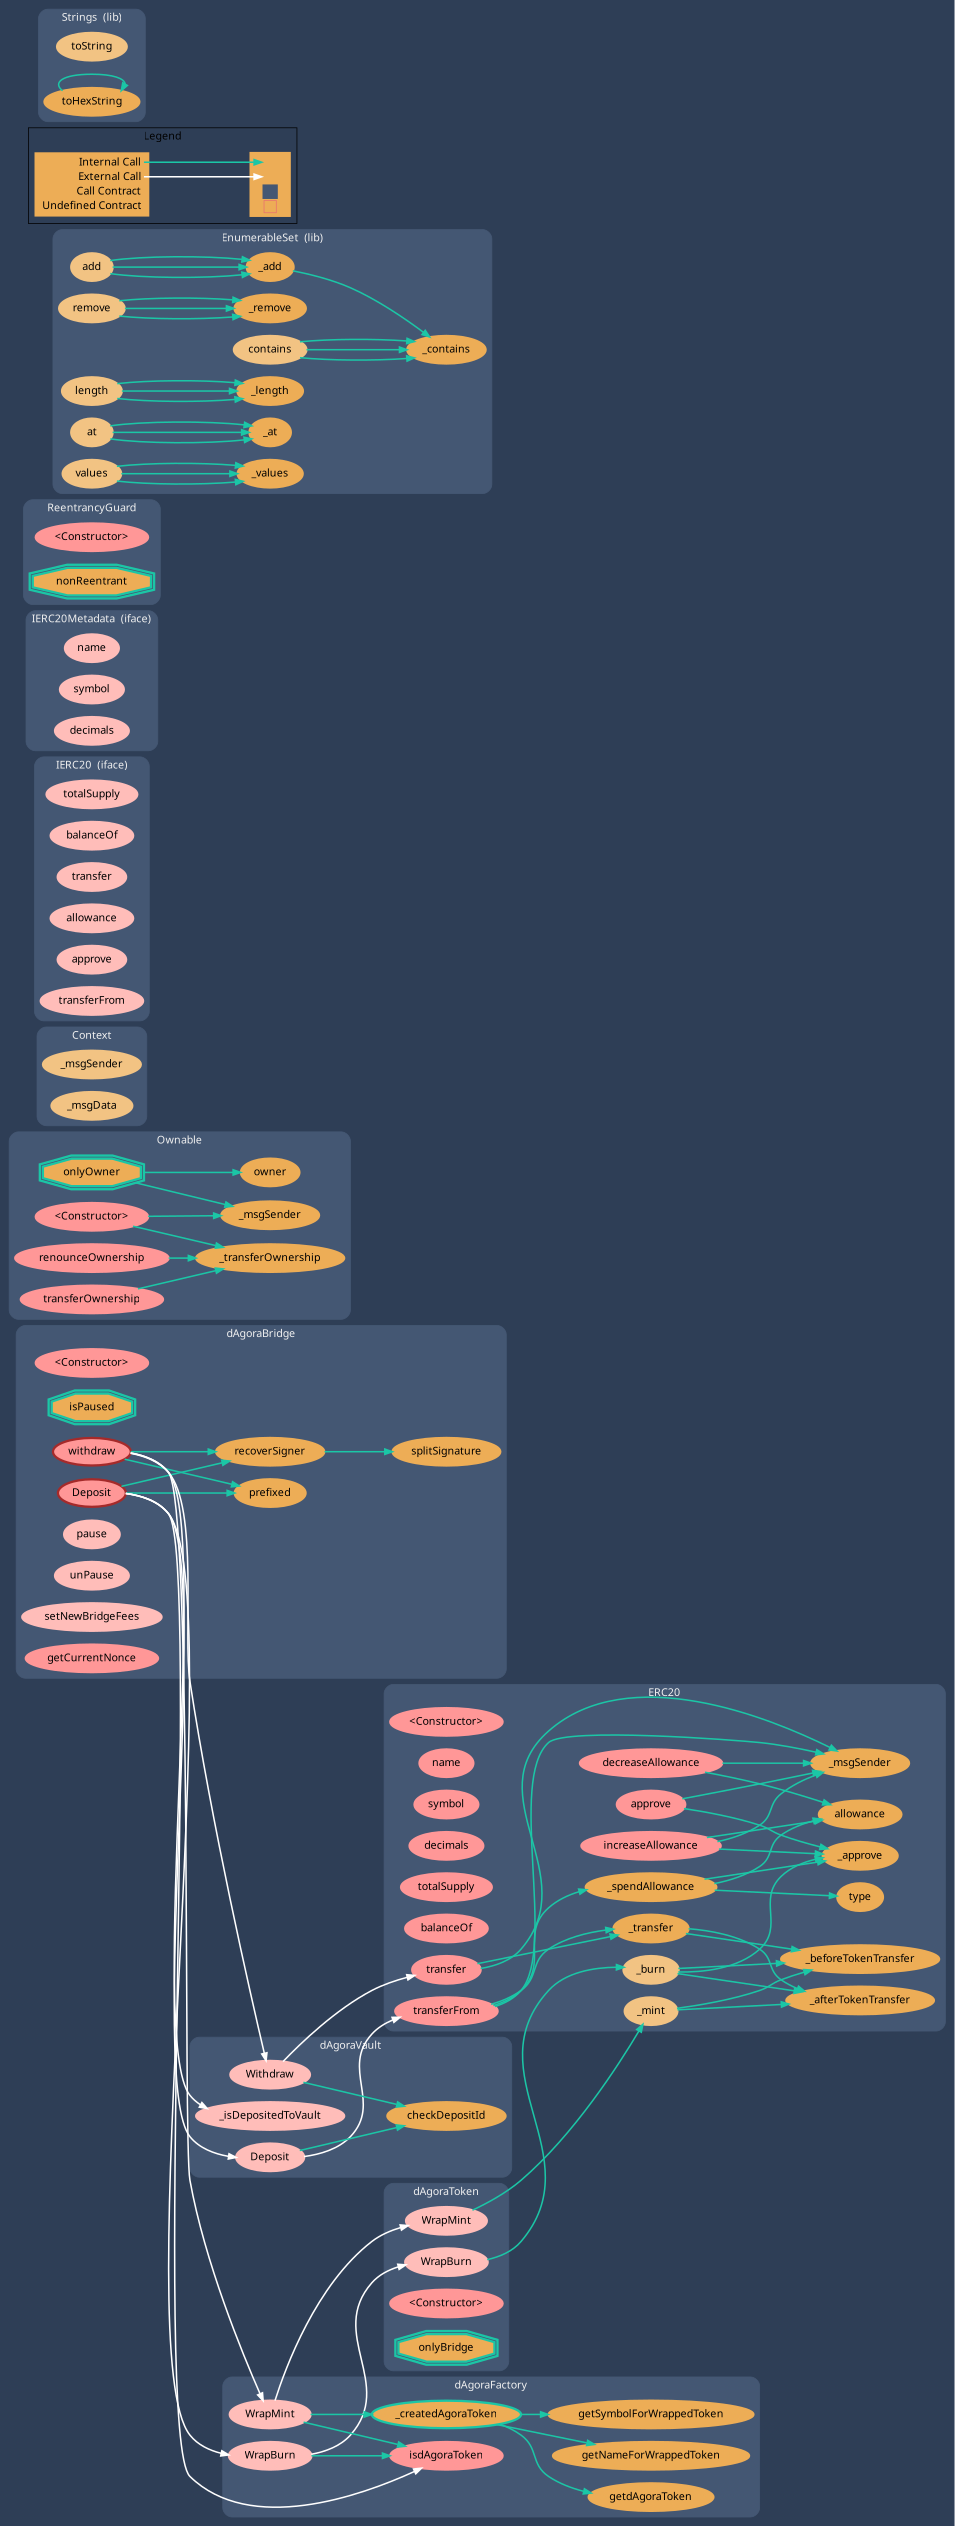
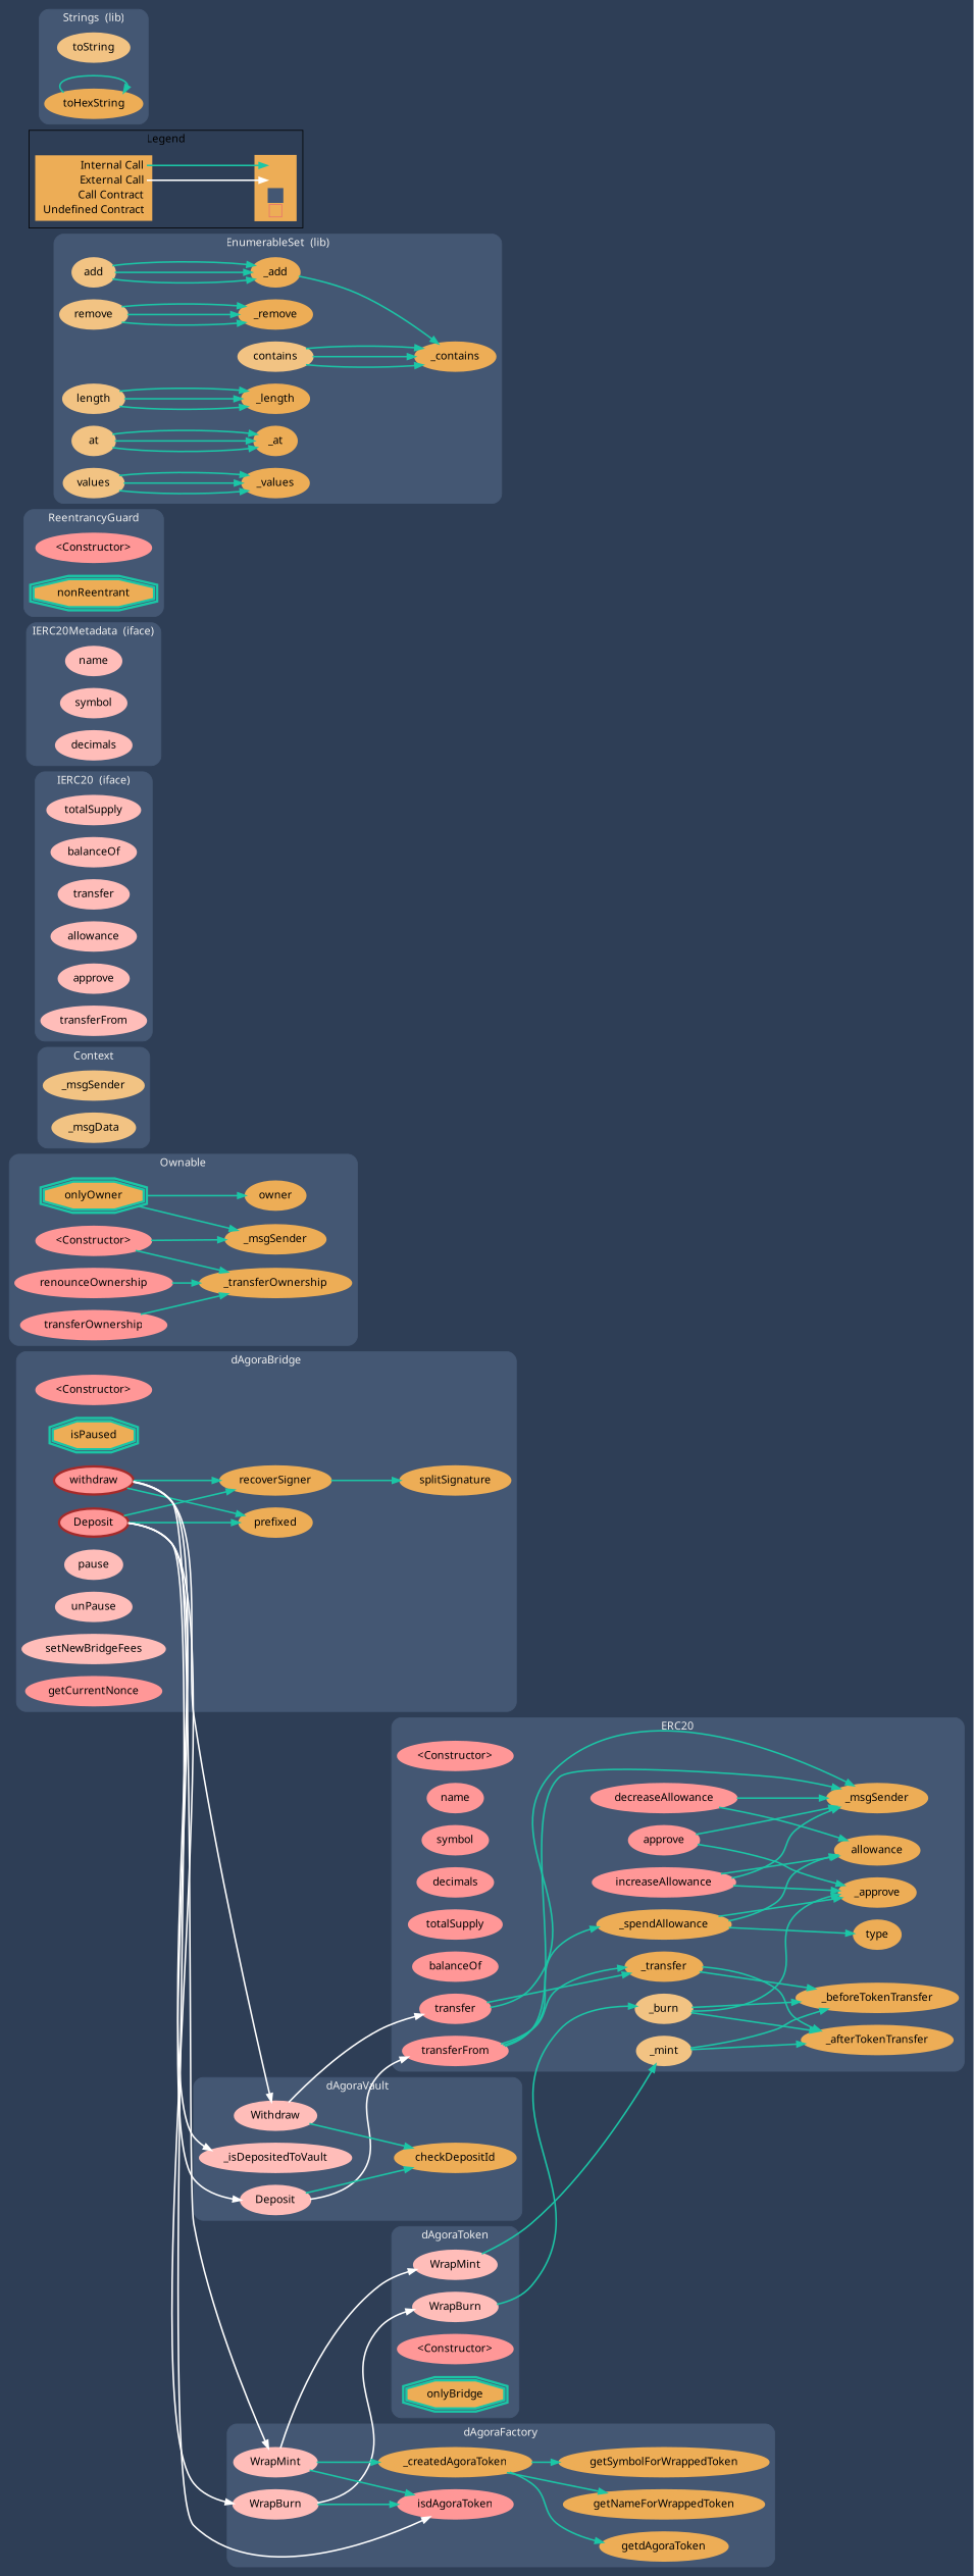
  digraph {
    bgcolor="#2e3e56"
    compound=true
    fontname="Noto Sans"
    rankdir=LR
    node [color="#edad56" fillcolor="#edad56" fontname="Noto Sans" penwidth=3 style=filled]
    edge [color="#1bc6a6" fontname="Noto Sans" penwidth=2]
    n1 [color="#FF9797" fillcolor="#FF9797" label="<Constructor>"]
    n2 [color="#1bc6a6" label=isPaused shape=doubleoctagon]
    n3 [color=brown fillcolor="#FF9797" label=Deposit]
    n4 [color=brown fillcolor="#FF9797" label=withdraw]
    n5 [color="#ffbdb9" fillcolor="#ffbdb9" label=pause]
    n6 [color="#ffbdb9" fillcolor="#ffbdb9" label=unPause]
    n7 [color="#ffbdb9" fillcolor="#ffbdb9" label=setNewBridgeFees]
    n8 [color="#FF9797" fillcolor="#FF9797" label=getCurrentNonce]
    n9 [label=prefixed]
    n10 [label=recoverSigner]
    n11 [label=splitSignature]
    n12 [color="#FF9797" fillcolor="#FF9797" label="<Constructor>"]
    n13 [label=owner]
    n14 [color="#1bc6a6" label=onlyOwner shape=doubleoctagon]
    n15 [color="#FF9797" fillcolor="#FF9797" label=renounceOwnership]
    n16 [color="#FF9797" fillcolor="#FF9797" label=transferOwnership]
    n17 [label=_transferOwnership]
    n18 [label=_msgSender]
    n19 [color="#f2c383" fillcolor="#f2c383" label=_msgSender]
    n20 [color="#f2c383" fillcolor="#f2c383" label=_msgData]
    n21 [color="#FF9797" fillcolor="#FF9797" label="<Constructor>"]
    n22 [color="#FF9797" fillcolor="#FF9797" label=name]
    n23 [color="#FF9797" fillcolor="#FF9797" label=symbol]
    n24 [color="#FF9797" fillcolor="#FF9797" label=decimals]
    n25 [color="#FF9797" fillcolor="#FF9797" label=totalSupply]
    n26 [color="#FF9797" fillcolor="#FF9797" label=balanceOf]
    n27 [color="#FF9797" fillcolor="#FF9797" label=transfer]
    n28 [label=allowance]
    n29 [color="#FF9797" fillcolor="#FF9797" label=approve]
    n30 [color="#FF9797" fillcolor="#FF9797" label=transferFrom]
    n31 [color="#FF9797" fillcolor="#FF9797" label=increaseAllowance]
    n32 [color="#FF9797" fillcolor="#FF9797" label=decreaseAllowance]
    n33 [label=_transfer]
    n34 [color="#f2c383" fillcolor="#f2c383" label=_mint]
    n35 [color="#f2c383" fillcolor="#f2c383" label=_burn]
    n36 [label=_approve]
    n37 [label=_spendAllowance]
    n38 [label=_beforeTokenTransfer]
    n39 [label=_afterTokenTransfer]
    n40 [label=_msgSender]
    n41 [label=type]
    n42 [color="#ffbdb9" fillcolor="#ffbdb9" label=totalSupply]
    n43 [color="#ffbdb9" fillcolor="#ffbdb9" label=balanceOf]
    n44 [color="#ffbdb9" fillcolor="#ffbdb9" label=transfer]
    n45 [color="#ffbdb9" fillcolor="#ffbdb9" label=allowance]
    n46 [color="#ffbdb9" fillcolor="#ffbdb9" label=approve]
    n47 [color="#ffbdb9" fillcolor="#ffbdb9" label=transferFrom]
    n48 [color="#ffbdb9" fillcolor="#ffbdb9" label=name]
    n49 [color="#ffbdb9" fillcolor="#ffbdb9" label=symbol]
    n50 [color="#ffbdb9" fillcolor="#ffbdb9" label=decimals]
    n51 [color="#FF9797" fillcolor="#FF9797" label="<Constructor>"]
    n52 [color="#1bc6a6" label=nonReentrant shape=doubleoctagon]
    n53 [color="#ffbdb9" fillcolor="#ffbdb9" label=Deposit]
    n54 [color="#ffbdb9" fillcolor="#ffbdb9" label=_isDepositedToVault]
    n55 [color="#ffbdb9" fillcolor="#ffbdb9" label=Withdraw]
    n56 [label=checkDepositId]
    n57 [label=_add]
    n58 [label=_remove]
    n59 [label=_contains]
    n60 [label=_length]
    n61 [label=_at]
    n62 [label=_values]
    n63 [color="#f2c383" fillcolor="#f2c383" label=add]
    n64 [color="#f2c383" fillcolor="#f2c383" label=remove]
    n65 [color="#f2c383" fillcolor="#f2c383" label=contains]
    n66 [color="#f2c383" fillcolor="#f2c383" label=length]
    n67 [color="#f2c383" fillcolor="#f2c383" label=at]
    n68 [color="#f2c383" fillcolor="#f2c383" label=values]
    n69 [color="#FF9797" fillcolor="#FF9797" label=isdAgoraToken]
    n70 [color="#ffbdb9" fillcolor="#ffbdb9" label=WrapBurn]
    n71 [color="#ffbdb9" fillcolor="#ffbdb9" label=WrapMint]
-   n72 [color="#1bc6a6" label=_createdAgoraToken]
+   n72 [label=_createdAgoraToken]
    n73 [label=getdAgoraToken]
    n74 [label=getNameForWrappedToken]
    n75 [label=getSymbolForWrappedToken]
    n76 [label=<<table border="0" cellpadding="2" cellspacing="0" cellborder="0">   <tr><td align="right" port="i1">Internal Call</td></tr>   <tr><td align="right" port="i2">External Call</td></tr>   <tr><td align="right" port="i3">Call Contract</td></tr>   <tr><td align="right" port="i4">Undefined Contract</td></tr>   </table>> shape=plaintext]
    n77 [label=<<table border="0" cellpadding="2" cellspacing="0" cellborder="0">   <tr><td port="i1">&nbsp;&nbsp;&nbsp;</td></tr>   <tr><td port="i2">&nbsp;&nbsp;&nbsp;</td></tr>   <tr><td port="i3" bgcolor="#445773">&nbsp;&nbsp;&nbsp;</td></tr>   <tr><td port="i4">     <table border="1" cellborder="0" cellspacing="0" cellpadding="7" color="#e8726d">       <tr>        <td></td>       </tr>      </table>   </td></tr>   </table>> shape=plaintext]
    n78 [color="#f2c383" fillcolor="#f2c383" label=toString]
    n79 [label=toHexString]
    n80 [color="#ffbdb9" fillcolor="#ffbdb9" label=WrapMint]
    n81 [color="#ffbdb9" fillcolor="#ffbdb9" label=WrapBurn]
    n82 [color="#FF9797" fillcolor="#FF9797" label="<Constructor>"]
    n83 [color="#1bc6a6" label=onlyBridge shape=doubleoctagon]
    subgraph cluster_1 {
      bgcolor="#445773"
      color="#445773"
      fontcolor="#f0f0f0"
      label=dAgoraBridge
      style=rounded
      n1
      n2
      n3
      n4
      n5
      n6
      n7
      n8
      n9
      n10
      n11
    }
    subgraph cluster_2 {
      bgcolor="#445773"
      color="#445773"
      fontcolor="#f0f0f0"
      label="Strings  (lib)"
      style=rounded
      n78
      n79
    }
    subgraph cluster_3 {
      bgcolor="#445773"
      color="#445773"
      fontcolor="#f0f0f0"
      label=Ownable
      style=rounded
      n12
      n13
      n14
      n15
      n16
      n17
      n18
    }
    subgraph cluster_4 {
      bgcolor="#445773"
      color="#445773"
      fontcolor="#f0f0f0"
      label=Context
      style=rounded
      n19
      n20
    }
    subgraph cluster_5 {
      bgcolor="#445773"
      color="#445773"
      fontcolor="#f0f0f0"
      label=ERC20
      style=rounded
      n21
      n22
      n23
      n24
      n25
      n26
      n27
      n28
      n29
      n30
      n31
      n32
      n33
      n34
      n35
      n36
      n37
      n38
      n39
      n40
      n41
    }
    subgraph cluster_6 {
      bgcolor="#445773"
      color="#445773"
      fontcolor="#f0f0f0"
      label="IERC20  (iface)"
      style=rounded
      n42
      n43
      n44
      n45
      n46
      n47
    }
    subgraph cluster_7 {
      bgcolor="#445773"
      color="#445773"
      fontcolor="#f0f0f0"
      label="IERC20Metadata  (iface)"
      style=rounded
      n48
      n49
      n50
    }
    subgraph cluster_8 {
      bgcolor="#445773"
      color="#445773"
      fontcolor="#f0f0f0"
      label=ReentrancyGuard
      style=rounded
      n51
      n52
    }
    subgraph cluster_9 {
      bgcolor="#445773"
      color="#445773"
      fontcolor="#f0f0f0"
      label=dAgoraVault
      style=rounded
      n53
      n54
      n55
      n56
    }
    subgraph cluster_10 {
      bgcolor="#445773"
      color="#445773"
      fontcolor="#f0f0f0"
      label="EnumerableSet  (lib)"
      style=rounded
      n57
      n58
      n59
      n60
      n61
      n62
      n63
      n64
      n65
      n66
      n67
      n68
    }
    subgraph cluster_11 {
      bgcolor="#445773"
      color="#445773"
      fontcolor="#f0f0f0"
      label=dAgoraFactory
      style=rounded
      n69
      n70
      n71
      n72
      n73
      n74
      n75
    }
    subgraph cluster_12 {
      label=Legend
      n76
      n77
    }
    subgraph cluster_13 {
      bgcolor="#445773"
      color="#445773"
      fontcolor="#f0f0f0"
      label=dAgoraToken
      style=rounded
      n80
      n81
      n82
      n83
    }
    n3 -> n9
    n3 -> n10
    n3 -> n53 [color=white]
    n3 -> n69 [color=white]
    n3 -> n70 [color=white]
    n4 -> n9
    n4 -> n10
    n4 -> n54 [color=white]
    n4 -> n55 [color=white]
    n4 -> n71 [color=white]
    n10 -> n11
    n12 -> n17
    n12 -> n18
    n14 -> n13
    n14 -> n18
    n15 -> n17
    n16 -> n17
    n27 -> n33
    n27 -> n40
    n29 -> n36
    n29 -> n40
    n30 -> n33
    n30 -> n37
    n30 -> n40
    n31 -> n28
    n31 -> n36
    n31 -> n40
    n32 -> n28
    n32 -> n40
    n33 -> n38
    n33 -> n39
    n34 -> n38
    n34 -> n39
    n35 -> n36
    n35 -> n38
    n35 -> n39
    n37 -> n28
    n37 -> n36
    n37 -> n41
    n53 -> n30 [color=white]
    n53 -> n56
    n55 -> n27 [color=white]
    n55 -> n56
    n57 -> n59
    n63 -> n57
    n63 -> n57
    n63 -> n57
    n64 -> n58
    n64 -> n58
    n64 -> n58
    n65 -> n59
    n65 -> n59
    n65 -> n59
    n66 -> n60
    n66 -> n60
    n66 -> n60
    n67 -> n61
    n67 -> n61
    n67 -> n61
    n68 -> n62
    n68 -> n62
    n68 -> n62
    n70 -> n69
    n70 -> n81 [color=white]
    n71 -> n69
    n71 -> n72
    n71 -> n80 [color=white]
    n72 -> n73
    n72 -> n74
    n72 -> n75
    n76 -> n77 [headport="i1:w" tailport="i1:e"]
    n76 -> n77 [color=white headport="i2:w" tailport="i2:e"]
    n79 -> n79
    n80 -> n34
    n81 -> n35
  }
